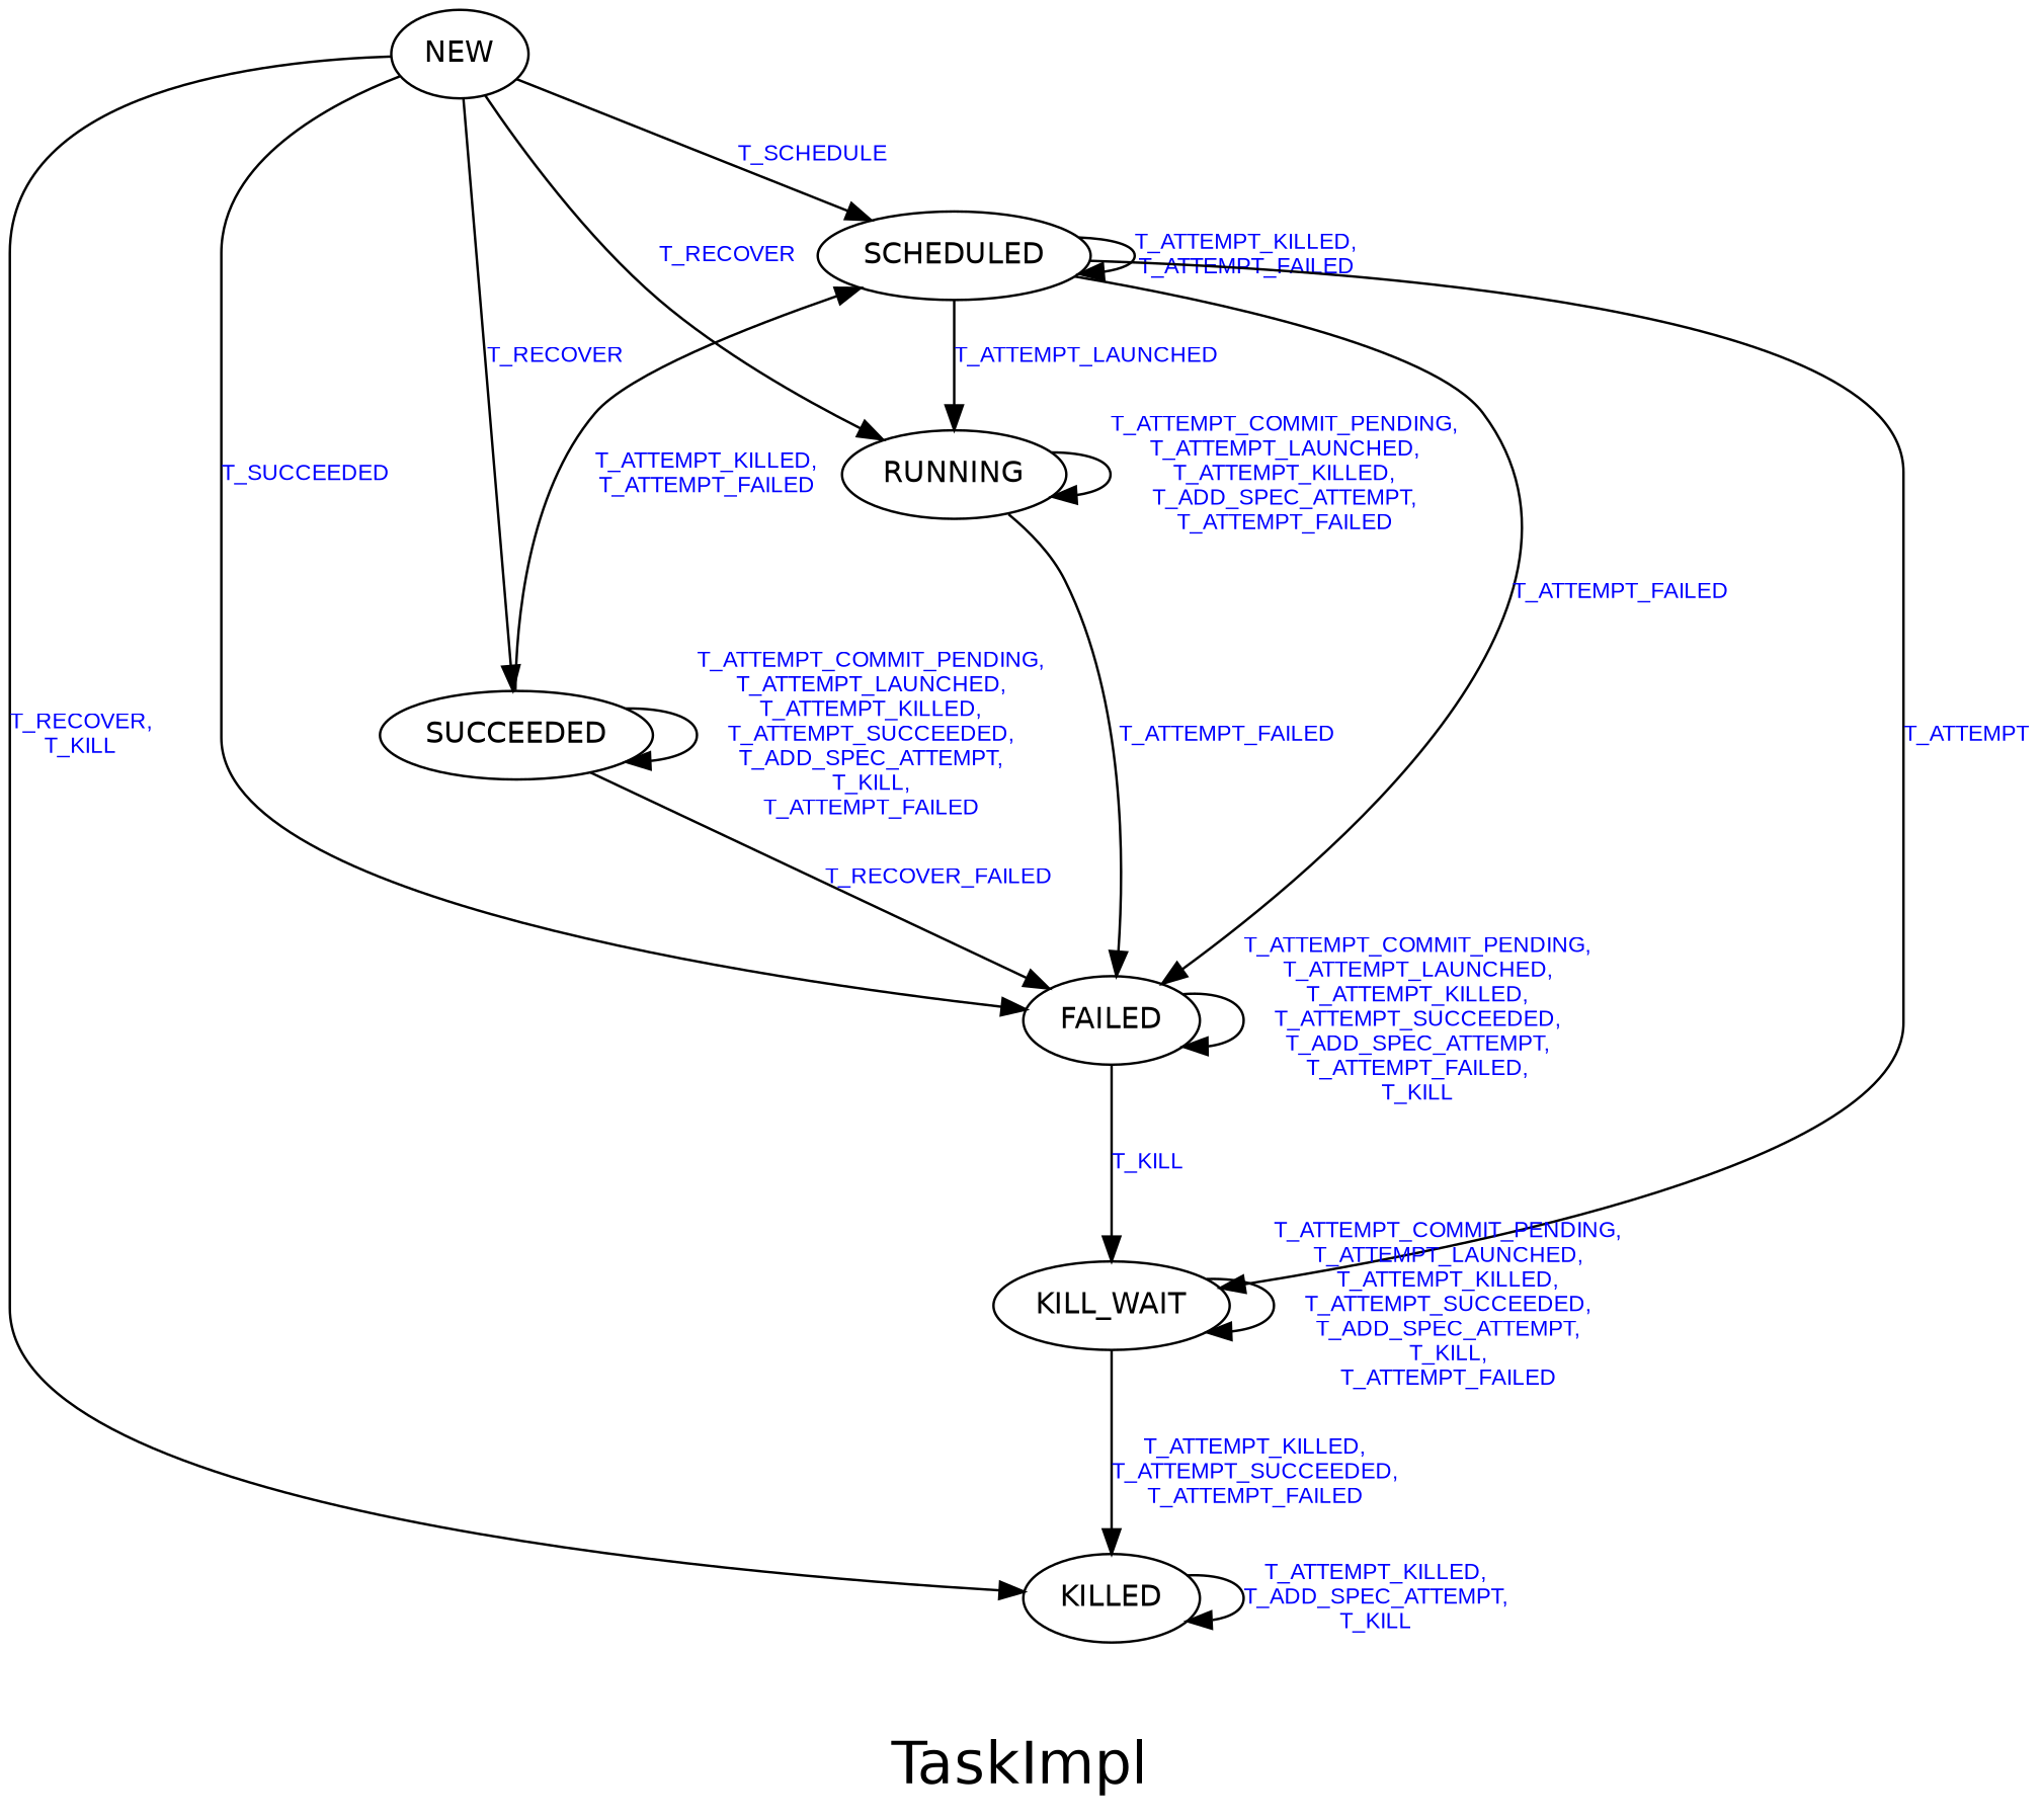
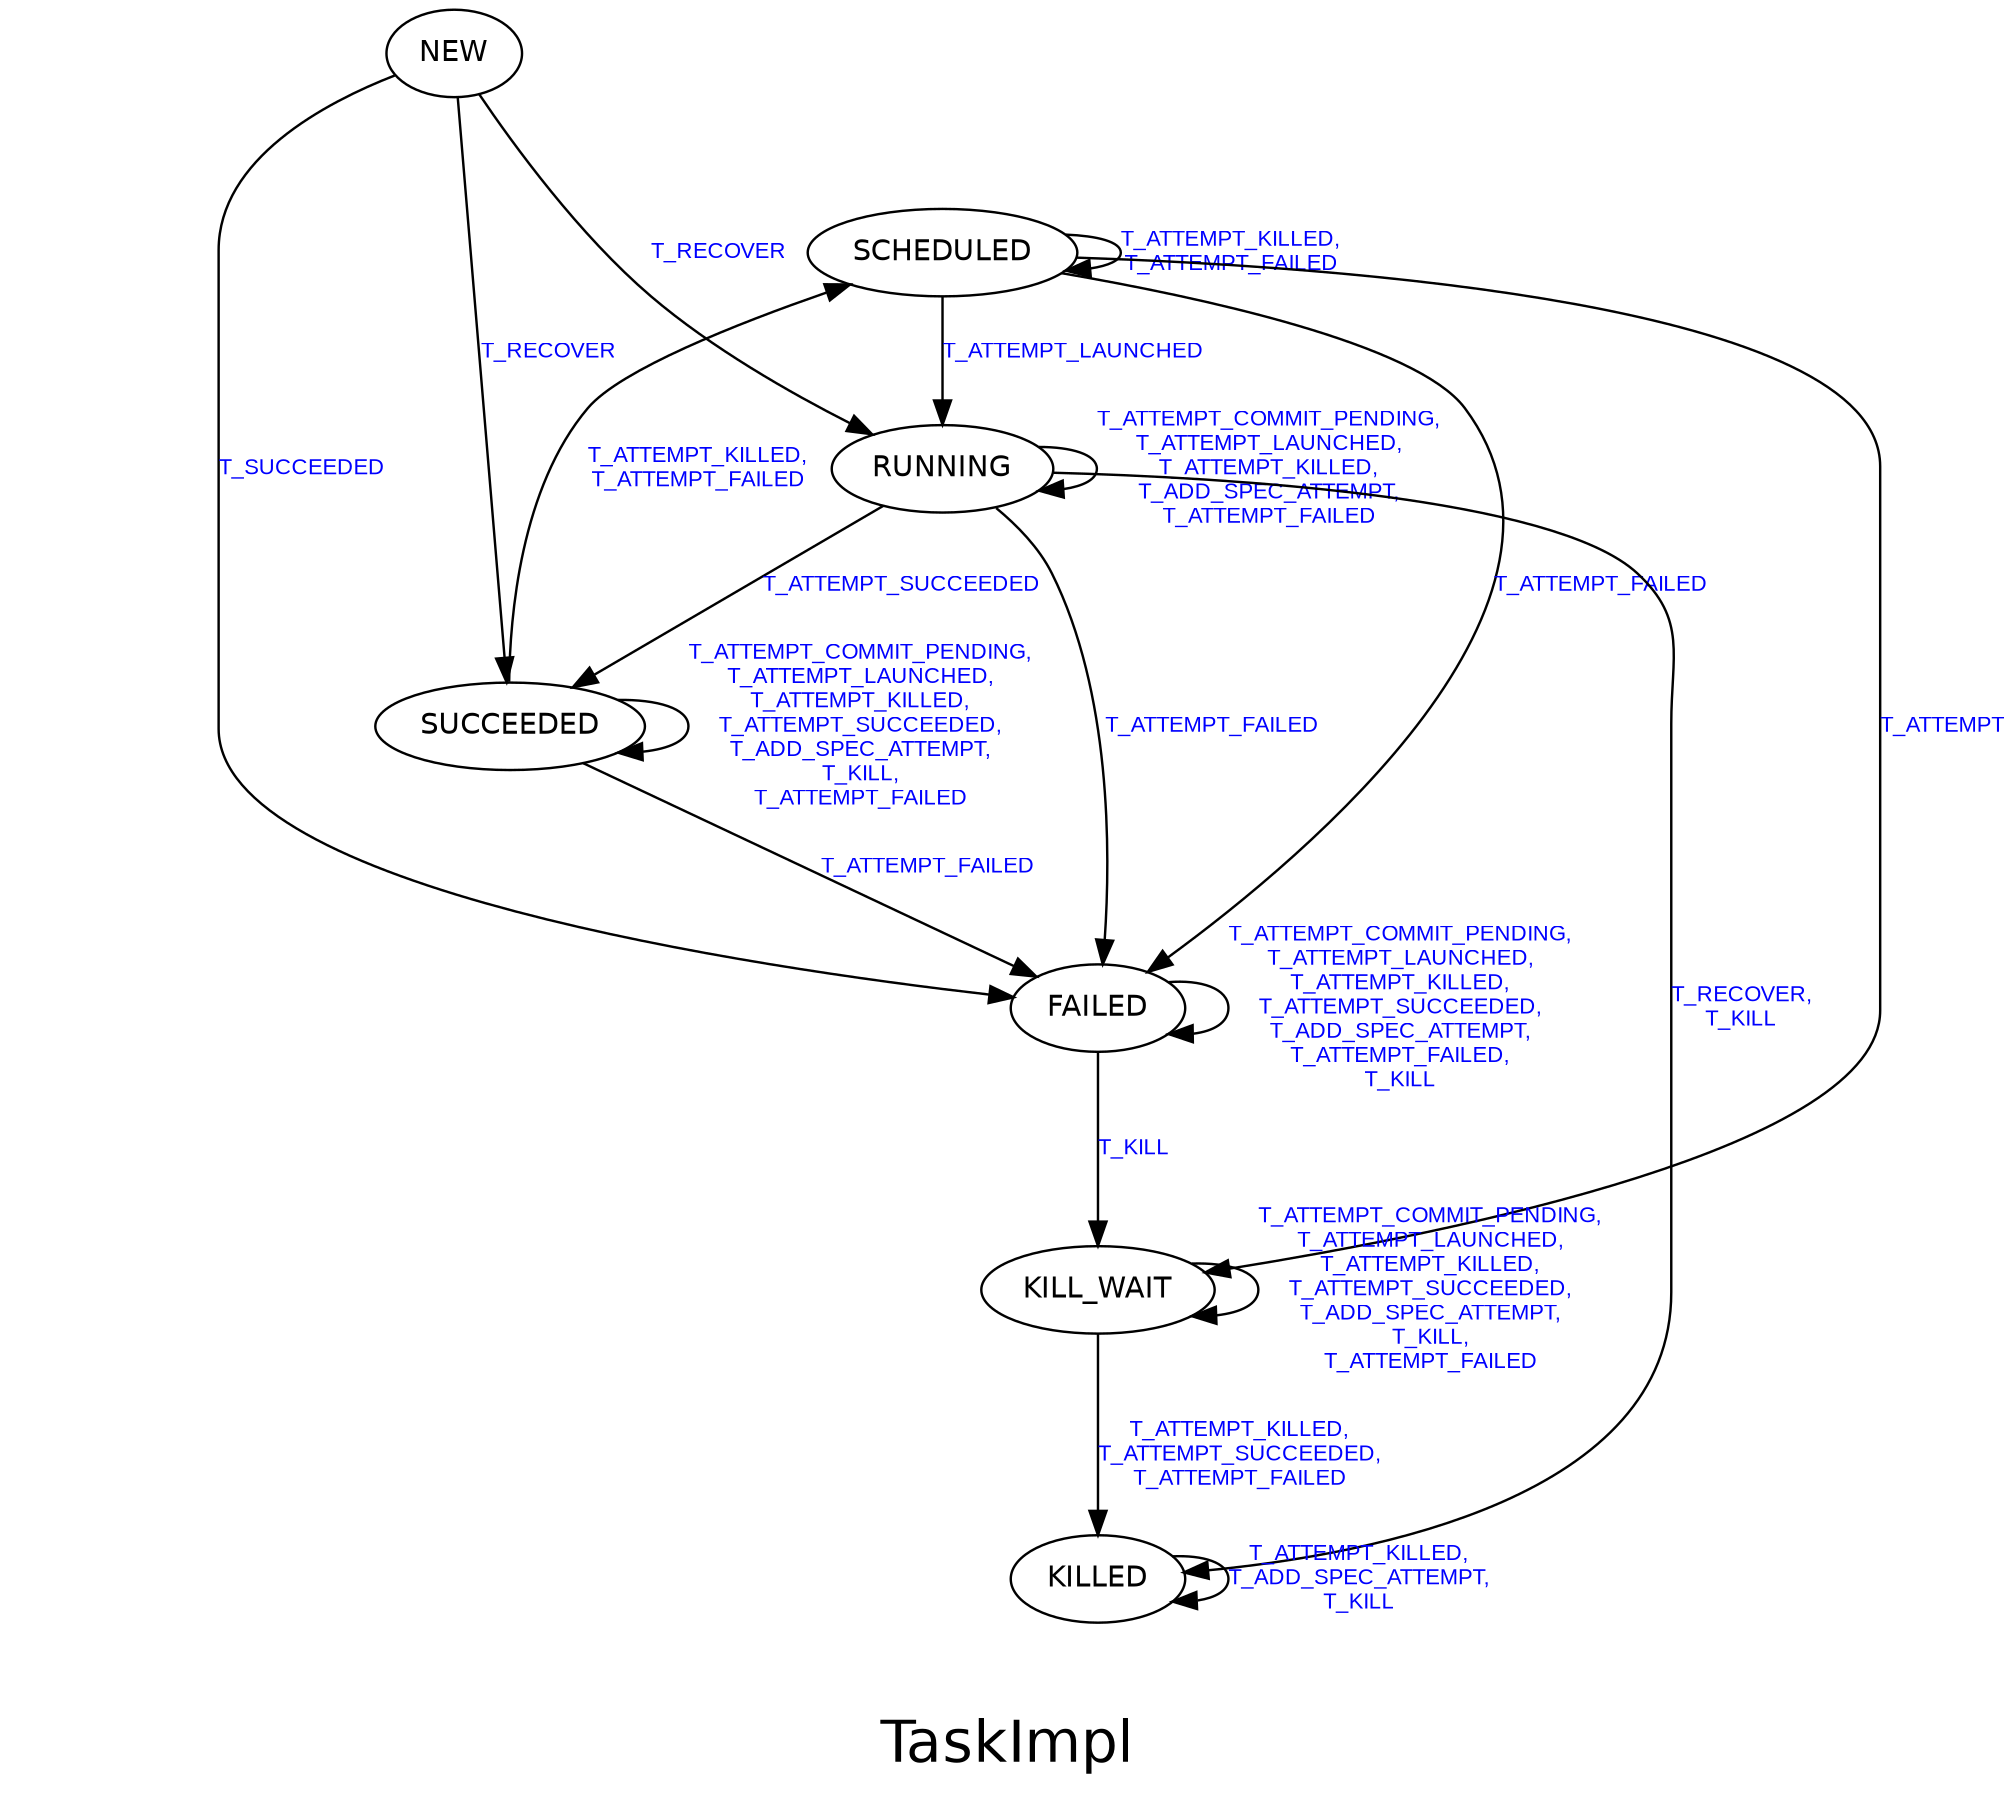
  digraph {
    fontname=Helvetica
    fontsize=24
    label=TaskImpl
    node [fontname=Helvetica fontsize=12]
    edge [fontcolor=blue fontname=Arial fontsize=9]
    n1 [label=NEW]
    n2 [label=SCHEDULED]
    n3 [label=RUNNING]
    n4 [label=SUCCEEDED]
    n5 [label=FAILED]
    n6 [label=KILLED]
    n7 [label=KILL_WAIT]
-   n1 -> n2 [label=T_SCHEDULE]
    n1 -> n3 [label=T_RECOVER]
    n1 -> n4 [label=T_RECOVER]
    n1 -> n5 [label=T_SUCCEEDED]
-   n1 -> n6 [label="T_RECOVER,\nT_KILL"]
+   n3 -> n6 [label="T_RECOVER,\nT_KILL"]
    n2 -> n2 [label="T_ATTEMPT_KILLED,\nT_ATTEMPT_FAILED"]
    n2 -> n3 [label=T_ATTEMPT_LAUNCHED]
    n2 -> n5 [label=T_ATTEMPT_FAILED]
    n2 -> n7 [label=T_ATTEMPT]
    n3 -> n3 [label="T_ATTEMPT_COMMIT_PENDING,\nT_ATTEMPT_LAUNCHED,\nT_ATTEMPT_KILLED,\nT_ADD_SPEC_ATTEMPT,\nT_ATTEMPT_FAILED"]
+   n3 -> n4 [label=T_ATTEMPT_SUCCEEDED]
    n3 -> n5 [label=T_ATTEMPT_FAILED]
    n4 -> n2 [label="T_ATTEMPT_KILLED,\nT_ATTEMPT_FAILED"]
    n4 -> n4 [label="T_ATTEMPT_COMMIT_PENDING,\nT_ATTEMPT_LAUNCHED,\nT_ATTEMPT_KILLED,\nT_ATTEMPT_SUCCEEDED,\nT_ADD_SPEC_ATTEMPT,\nT_KILL,\nT_ATTEMPT_FAILED"]
-   n4 -> n5 [label=T_RECOVER_FAILED]
+   n4 -> n5 [label=T_ATTEMPT_FAILED]
    n5 -> n5 [label="T_ATTEMPT_COMMIT_PENDING,\nT_ATTEMPT_LAUNCHED,\nT_ATTEMPT_KILLED,\nT_ATTEMPT_SUCCEEDED,\nT_ADD_SPEC_ATTEMPT,\nT_ATTEMPT_FAILED,\nT_KILL"]
    n5 -> n7 [label=T_KILL]
    n6 -> n6 [label="T_ATTEMPT_KILLED,\nT_ADD_SPEC_ATTEMPT,\nT_KILL"]
    n7 -> n6 [label="T_ATTEMPT_KILLED,\nT_ATTEMPT_SUCCEEDED,\nT_ATTEMPT_FAILED"]
    n7 -> n7 [label="T_ATTEMPT_COMMIT_PENDING,\nT_ATTEMPT_LAUNCHED,\nT_ATTEMPT_KILLED,\nT_ATTEMPT_SUCCEEDED,\nT_ADD_SPEC_ATTEMPT,\nT_KILL,\nT_ATTEMPT_FAILED"]
  }
